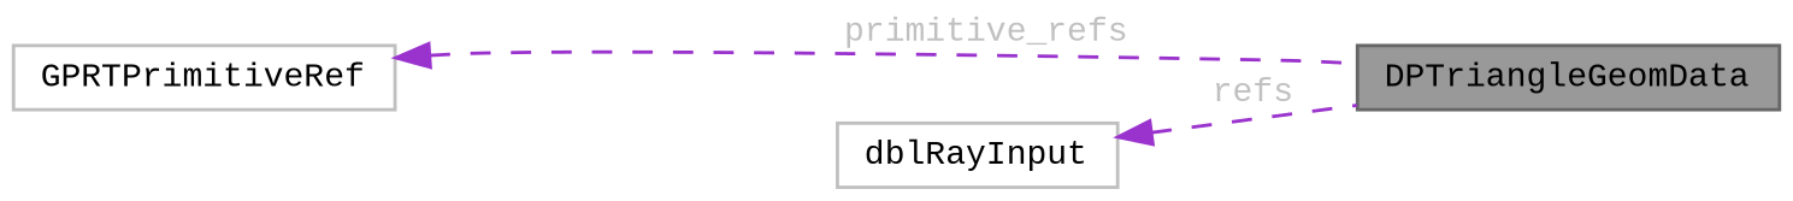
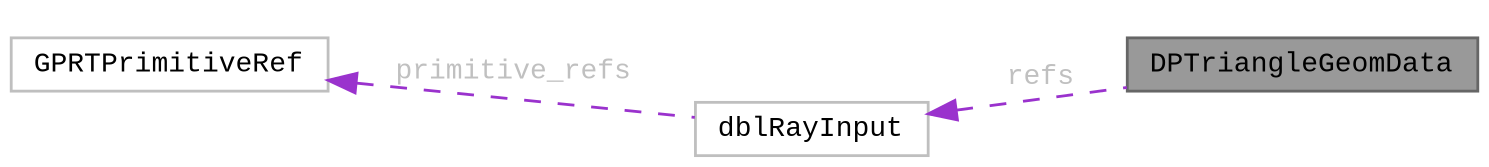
  digraph {
    fontname="Liberation Mono"
    rankdir=LR
    node [color=grey75 fillcolor=white fontname="Liberation Mono" fontsize=10 shape=box style=filled]
    edge [color=darkorchid3 dir=back fontcolor=grey fontname="Liberation Mono" fontsize=10 labelfontname=Helvetica labelfontsize=10 style=dashed]
    n1 [color=gray40 fillcolor=grey60 fontcolor=black height=0.2 label=DPTriangleGeomData width=0.4]
    n2 [height=0.2 label=dblRayInput width=0.4]
    n3 [height=0.2 label=GPRTPrimitiveRef width=0.4]
    n2 -> n1 [label=" refs"]
-   n3 -> n1 [label=" primitive_refs"]
+   n3 -> n2 [label=" primitive_refs"]
  }
